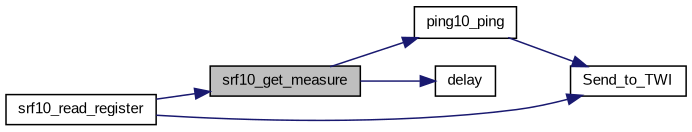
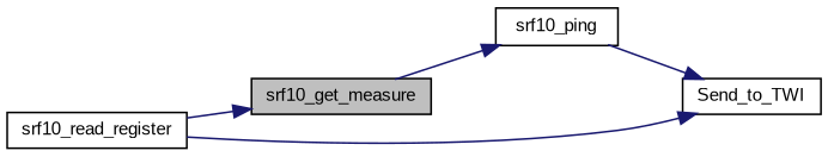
  digraph {
    fontname="Liberation Sans"
    rankdir=LR
    node [color=black fillcolor=white fontname="Liberation Sans" fontsize=10 shape=record style=filled]
    edge [color=midnightblue fontname="Liberation Sans" fontsize=10 labelfontname=Helvetica labelfontsize=10 style=solid]
    n1 [fillcolor=grey75 fontcolor=black height=0.2 label=srf10_get_measure width=0.4]
-   n2 [height=0.2 label=ping10_ping width=0.4]
-   n3 [height=0.2 label=delay width=0.4]
+   n2 [height=0.2 label=srf10_ping width=0.4]
    n4 [height=0.2 label=Send_to_TWI width=0.4]
    n5 [height=0.2 label=srf10_read_register width=0.4]
    n1 -> n2
-   n1 -> n3
    n2 -> n4
    n5 -> n1
    n5 -> n4
  }
